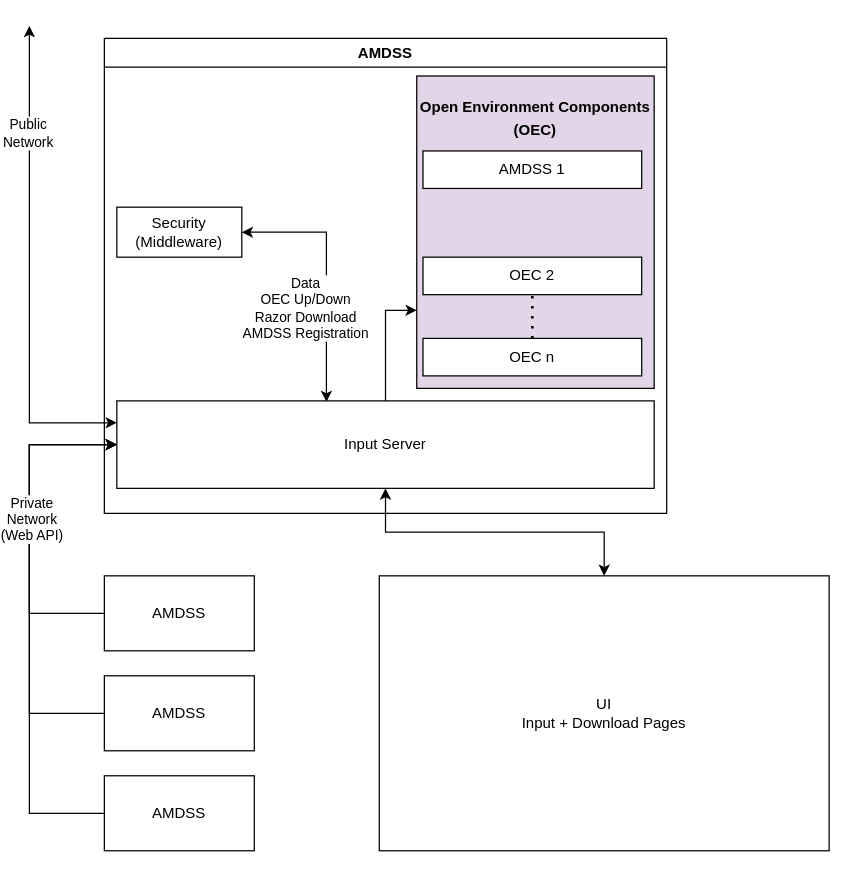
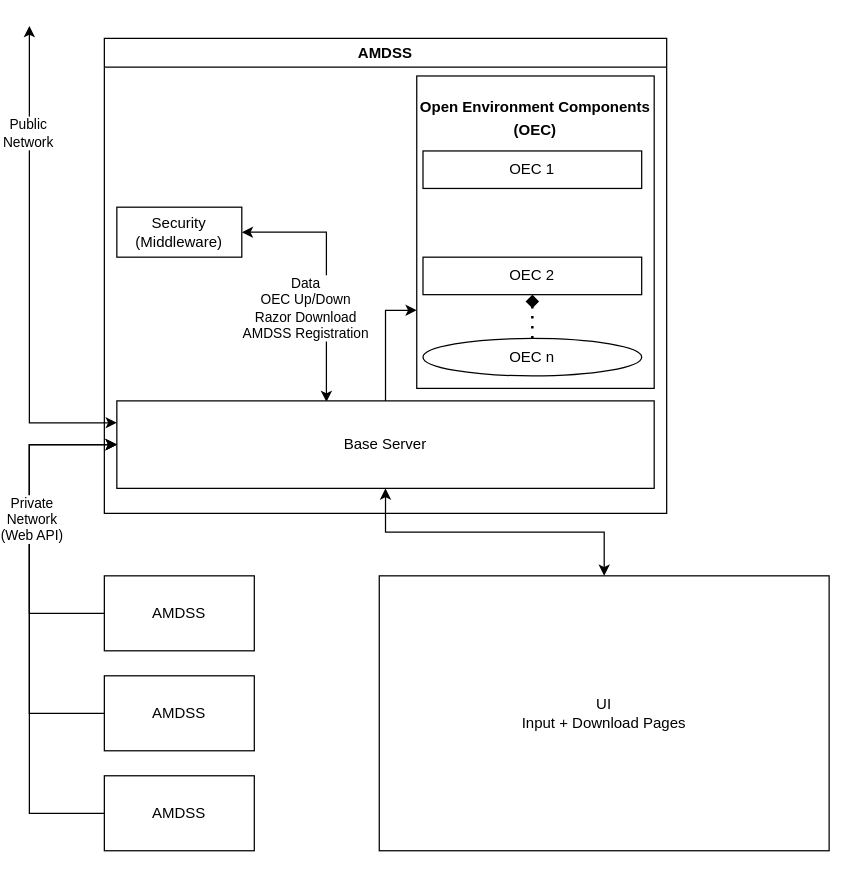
  <mxCell id="0" />
  <mxCell id="1" parent="0" />
  <mxCell id="2" value="AMDSS" style="swimlane;fillColor=#FFFFFF;" vertex="1" parent="1"><mxGeometry x="80" y="30" width="450" height="380" as="geometry" /></mxCell>
  <mxCell id="3" style="edgeStyle=orthogonalEdgeStyle;rounded=0;orthogonalLoop=1;jettySize=auto;html=1;exitX=1;exitY=0.5;exitDx=0;exitDy=0;entryX=0.39;entryY=0.012;entryDx=0;entryDy=0;entryPerimeter=0;startArrow=classic;startFill=1;" edge="1" parent="2" source="5" target="6"><mxGeometry relative="1" as="geometry" /></mxCell>
  <mxCell id="4" value="Data&lt;br&gt;OEC Up/Down&lt;br&gt;Razor Download&lt;br&gt;AMDSS Registration" style="edgeLabel;html=1;align=center;verticalAlign=middle;resizable=0;points=[];" vertex="1" connectable="0" parent="3"><mxGeometry x="-0.016" y="-2" relative="1" as="geometry"><mxPoint x="-15.67" y="27.88" as="offset" /></mxGeometry></mxCell>
  <mxCell id="5" value="Security&lt;br&gt;(Middleware)" style="whiteSpace=wrap;html=1;align=center;" vertex="1" parent="2"><mxGeometry x="10" y="135" width="100" height="40" as="geometry" /></mxCell>
- <mxCell id="6" value="Input Server" style="whiteSpace=wrap;html=1;align=center;" vertex="1" parent="2"><mxGeometry x="10" y="290" width="430" height="70" as="geometry" /></mxCell>
+ <mxCell id="6" value="Base Server" style="whiteSpace=wrap;html=1;align=center;" vertex="1" parent="2"><mxGeometry x="10" y="290" width="430" height="70" as="geometry" /></mxCell>
  <mxCell id="7" style="edgeStyle=orthogonalEdgeStyle;rounded=0;orthogonalLoop=1;jettySize=auto;html=1;exitX=0;exitY=0.75;exitDx=0;exitDy=0;entryX=0.5;entryY=0;entryDx=0;entryDy=0;startArrow=classic;startFill=1;endArrow=none;" edge="1" parent="2" source="8" target="6"><mxGeometry relative="1" as="geometry" /></mxCell>
- <mxCell id="8" value="&lt;p style=&quot;margin: 0px ; margin-top: 4px ; text-align: center&quot;&gt;&lt;br&gt;&lt;b&gt;Open Environment Components&lt;/b&gt;&lt;/p&gt;&lt;p style=&quot;margin: 0px ; margin-top: 4px ; text-align: center&quot;&gt;&lt;b&gt;(OEC)&lt;/b&gt;&lt;/p&gt;" style="verticalAlign=top;align=left;overflow=fill;fontSize=12;fontFamily=Helvetica;html=1;fillColor=#e1d5e7;" vertex="1" parent="2"><mxGeometry x="250" y="30" width="190" height="250" as="geometry" /></mxCell>
- <mxCell id="9" value="AMDSS 1" style="rounded=0;whiteSpace=wrap;html=1;" vertex="1" parent="2"><mxGeometry x="255" y="90" width="175" height="30" as="geometry" /></mxCell>
+ <mxCell id="8" value="&lt;p style=&quot;margin: 0px ; margin-top: 4px ; text-align: center&quot;&gt;&lt;br&gt;&lt;b&gt;Open Environment Components&lt;/b&gt;&lt;/p&gt;&lt;p style=&quot;margin: 0px ; margin-top: 4px ; text-align: center&quot;&gt;&lt;b&gt;(OEC)&lt;/b&gt;&lt;/p&gt;" style="verticalAlign=top;align=left;overflow=fill;fontSize=12;fontFamily=Helvetica;html=1;" vertex="1" parent="2"><mxGeometry x="250" y="30" width="190" height="250" as="geometry" /></mxCell>
+ <mxCell id="9" value="OEC 1" style="rounded=0;whiteSpace=wrap;html=1;" vertex="1" parent="2"><mxGeometry x="255" y="90" width="175" height="30" as="geometry" /></mxCell>
  <mxCell id="10" value="OEC 2" style="rounded=0;whiteSpace=wrap;html=1;" vertex="1" parent="2"><mxGeometry x="255" y="175" width="175" height="30" as="geometry" /></mxCell>
- <mxCell id="11" value="OEC n" style="rounded=0;whiteSpace=wrap;html=1;" vertex="1" parent="2"><mxGeometry x="255" y="240" width="175" height="30" as="geometry" /></mxCell>
- <mxCell id="12" value="" style="endArrow=none;dashed=1;html=1;dashPattern=1 3;strokeWidth=2;entryX=0.5;entryY=1;entryDx=0;entryDy=0;exitX=0.5;exitY=0;exitDx=0;exitDy=0;" edge="1" parent="2" source="11" target="10"><mxGeometry width="50" height="50" relative="1" as="geometry"><mxPoint x="520" y="200" as="sourcePoint" /><mxPoint x="570" y="150" as="targetPoint" /></mxGeometry></mxCell>
+ <mxCell id="11" value="OEC n" style="ellipse;whiteSpace=wrap;html=1;" vertex="1" parent="2"><mxGeometry x="255" y="240" width="175" height="30" as="geometry" /></mxCell>
+ <mxCell id="12" value="" style="endArrow=diamond;dashed=1;html=1;dashPattern=1 3;strokeWidth=2;entryX=0.5;entryY=1;entryDx=0;entryDy=0;exitX=0.5;exitY=0;exitDx=0;exitDy=0;" edge="1" parent="2" source="11" target="10"><mxGeometry width="50" height="50" relative="1" as="geometry"><mxPoint x="520" y="200" as="sourcePoint" /><mxPoint x="570" y="150" as="targetPoint" /></mxGeometry></mxCell>
  <mxCell id="13" style="edgeStyle=elbowEdgeStyle;rounded=0;orthogonalLoop=1;jettySize=auto;html=1;startArrow=none;startFill=0;entryX=0;entryY=0.5;entryDx=0;entryDy=0;" edge="1" parent="1" source="14" target="6"><mxGeometry relative="1" as="geometry"><mxPoint x="0" y="410" as="targetPoint" /><Array as="points"><mxPoint x="20" y="400" /></Array></mxGeometry></mxCell>
  <mxCell id="14" value="AMDSS" style="rounded=0;whiteSpace=wrap;html=1;" vertex="1" parent="1"><mxGeometry x="80" y="460" width="120" height="60" as="geometry" /></mxCell>
  <mxCell id="15" style="edgeStyle=elbowEdgeStyle;rounded=0;orthogonalLoop=1;jettySize=auto;html=1;entryX=0;entryY=0.5;entryDx=0;entryDy=0;startArrow=none;startFill=0;" edge="1" parent="1" source="16" target="6"><mxGeometry relative="1" as="geometry"><Array as="points"><mxPoint x="20" y="420" /></Array></mxGeometry></mxCell>
  <mxCell id="16" value="AMDSS" style="rounded=0;whiteSpace=wrap;html=1;" vertex="1" parent="1"><mxGeometry x="80" y="540" width="120" height="60" as="geometry" /></mxCell>
  <mxCell id="17" style="edgeStyle=elbowEdgeStyle;rounded=0;orthogonalLoop=1;jettySize=auto;html=1;entryX=0;entryY=0.5;entryDx=0;entryDy=0;startArrow=none;startFill=0;" edge="1" parent="1" source="19" target="6"><mxGeometry relative="1" as="geometry"><Array as="points"><mxPoint x="20" y="410" /></Array></mxGeometry></mxCell>
  <mxCell id="18" value="Private&lt;br&gt;Network&lt;br&gt;(Web API)" style="edgeLabel;html=1;align=center;verticalAlign=middle;resizable=0;points=[];" vertex="1" connectable="0" parent="17"><mxGeometry x="0.394" y="-1" relative="1" as="geometry"><mxPoint as="offset" /></mxGeometry></mxCell>
  <mxCell id="19" value="AMDSS" style="rounded=0;whiteSpace=wrap;html=1;" vertex="1" parent="1"><mxGeometry x="80" y="620" width="120" height="60" as="geometry" /></mxCell>
  <mxCell id="20" value="UI&lt;br&gt;Input + Download Pages" style="rounded=0;whiteSpace=wrap;html=1;fillColor=#FFFFFF;" vertex="1" parent="1"><mxGeometry x="300" y="460" width="360" height="220" as="geometry" /></mxCell>
  <mxCell id="21" style="edgeStyle=orthogonalEdgeStyle;rounded=0;orthogonalLoop=1;jettySize=auto;html=1;exitX=0.5;exitY=1;exitDx=0;exitDy=0;entryX=0.5;entryY=0;entryDx=0;entryDy=0;startArrow=classic;startFill=1;" edge="1" parent="1" source="6" target="20"><mxGeometry relative="1" as="geometry" /></mxCell>
  <mxCell id="22" style="edgeStyle=orthogonalEdgeStyle;rounded=0;orthogonalLoop=1;jettySize=auto;html=1;exitX=0;exitY=0.25;exitDx=0;exitDy=0;startArrow=classic;startFill=1;" edge="1" parent="1" source="6"><mxGeometry relative="1" as="geometry"><mxPoint x="20" y="20" as="targetPoint" /><Array as="points"><mxPoint x="20" y="338" /><mxPoint x="20" y="100" /></Array></mxGeometry></mxCell>
  <mxCell id="23" value="Public&lt;br&gt;Network" style="edgeLabel;html=1;align=center;verticalAlign=middle;resizable=0;points=[];" vertex="1" connectable="0" parent="22"><mxGeometry x="0.558" y="2" relative="1" as="geometry"><mxPoint as="offset" /></mxGeometry></mxCell>
